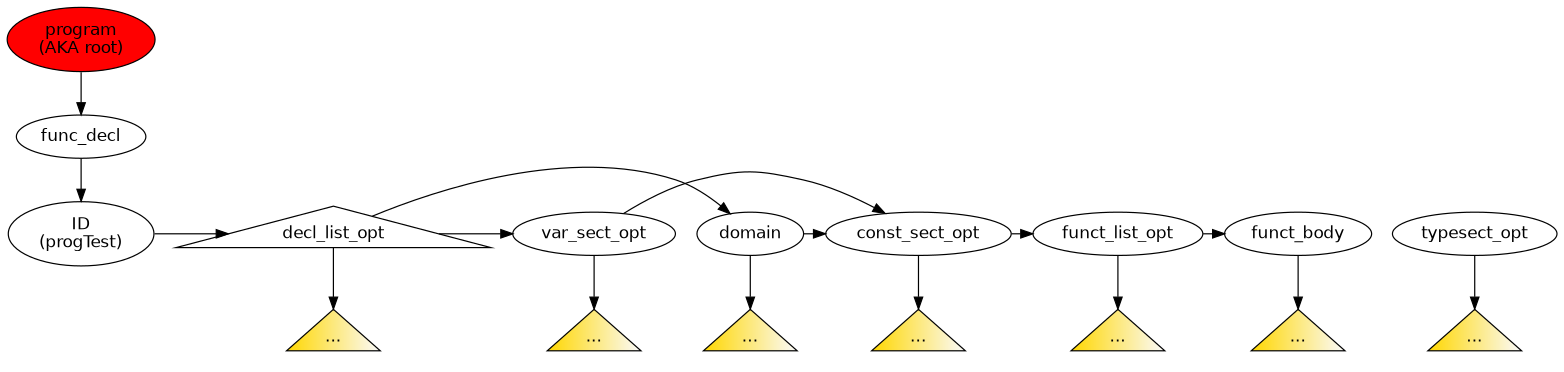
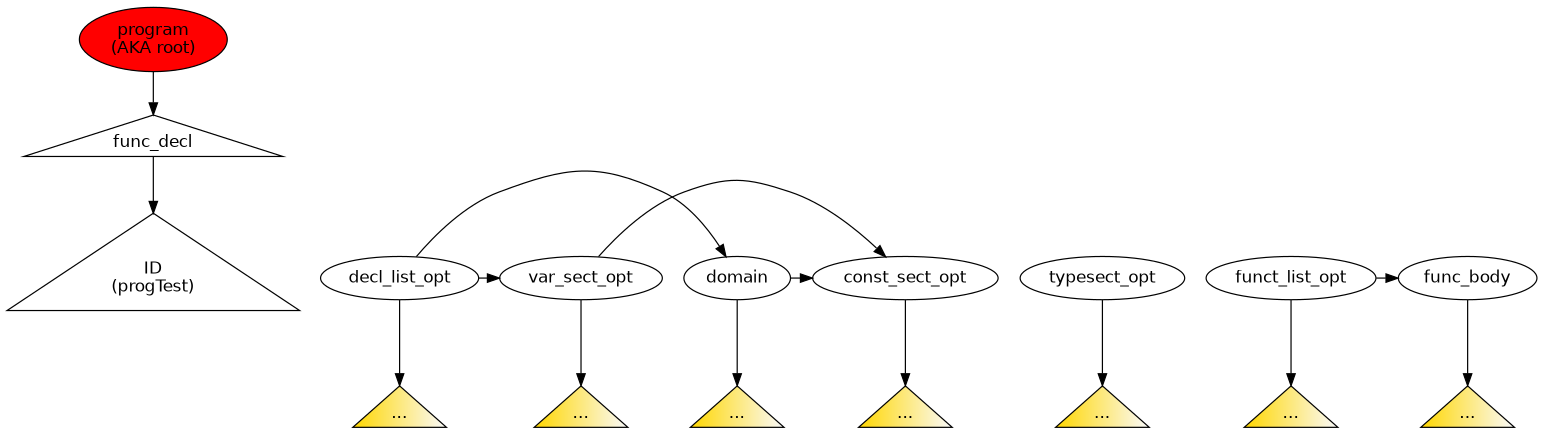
  digraph {
    fontname="DejaVu Sans"
    rankdir=TB
    node [fontname="DejaVu Sans"]
    edge [fontname="DejaVu Sans"]
-   n1 [label="ID\n(progTest)"]
-   decl_list_opt [shape=triangle]
+   n1 [label="ID\n(progTest)" shape=triangle]
+   decl_list_opt
    domain
    typesect_opt
    var_sect_opt
    const_sect_opt
    funct_list_opt
-   func_body [label=funct_body]
+   func_body
    n9 [fillcolor="gold1:gray98" label="..." shape=triangle style=filled]
    n10 [fillcolor="gold1:gray98" label="..." shape=triangle style=filled]
    n11 [fillcolor="gold1:gray98" label="..." shape=triangle style=filled]
    n12 [fillcolor="gold1:gray98" label="..." shape=triangle style=filled]
    n13 [fillcolor="gold1:gray98" label="..." shape=triangle style=filled]
    n14 [fillcolor="gold1:gray98" label="..." shape=triangle style=filled]
    n15 [fillcolor="gold1:gray98" label="..." shape=triangle style=filled]
    n16 [fillcolor=red label="program\n(AKA root)" style=filled]
-   func_decl
+   func_decl [shape=triangle]
    subgraph sub_1 {
      rank=same
      n1
      decl_list_opt
      domain
      typesect_opt
      var_sect_opt
      const_sect_opt
      funct_list_opt
      func_body
    }
    subgraph sub_2 {
      rank=same
      n9
      n10
      n11
      n12
      n13
      n14
      n15
    }
-   n1 -> decl_list_opt
    decl_list_opt -> domain
    decl_list_opt -> var_sect_opt
    decl_list_opt -> n9
    domain -> const_sect_opt
    domain -> n15
    typesect_opt -> n10
    var_sect_opt -> const_sect_opt
    var_sect_opt -> n11
-   const_sect_opt -> funct_list_opt
    const_sect_opt -> n12
    funct_list_opt -> func_body
    funct_list_opt -> n13
    func_body -> n14
    n16 -> func_decl
    func_decl -> n1
  }
